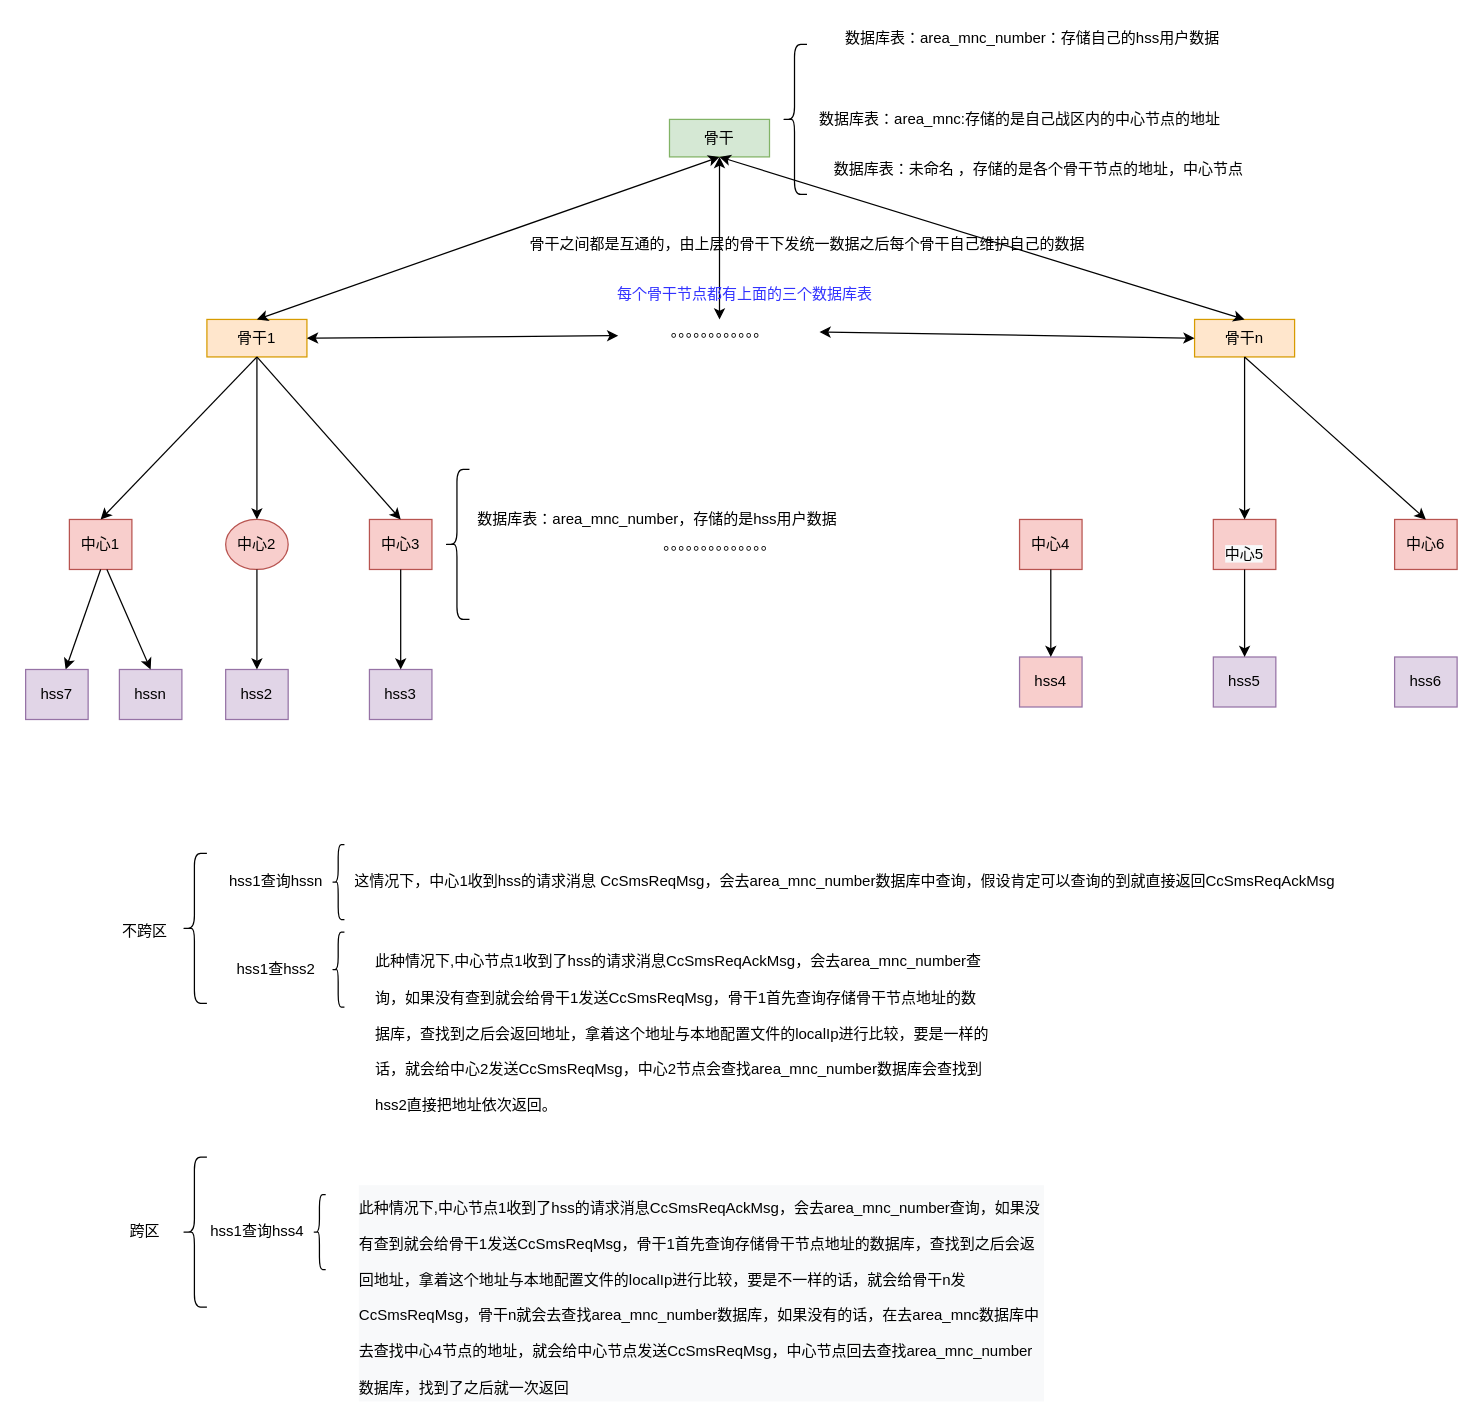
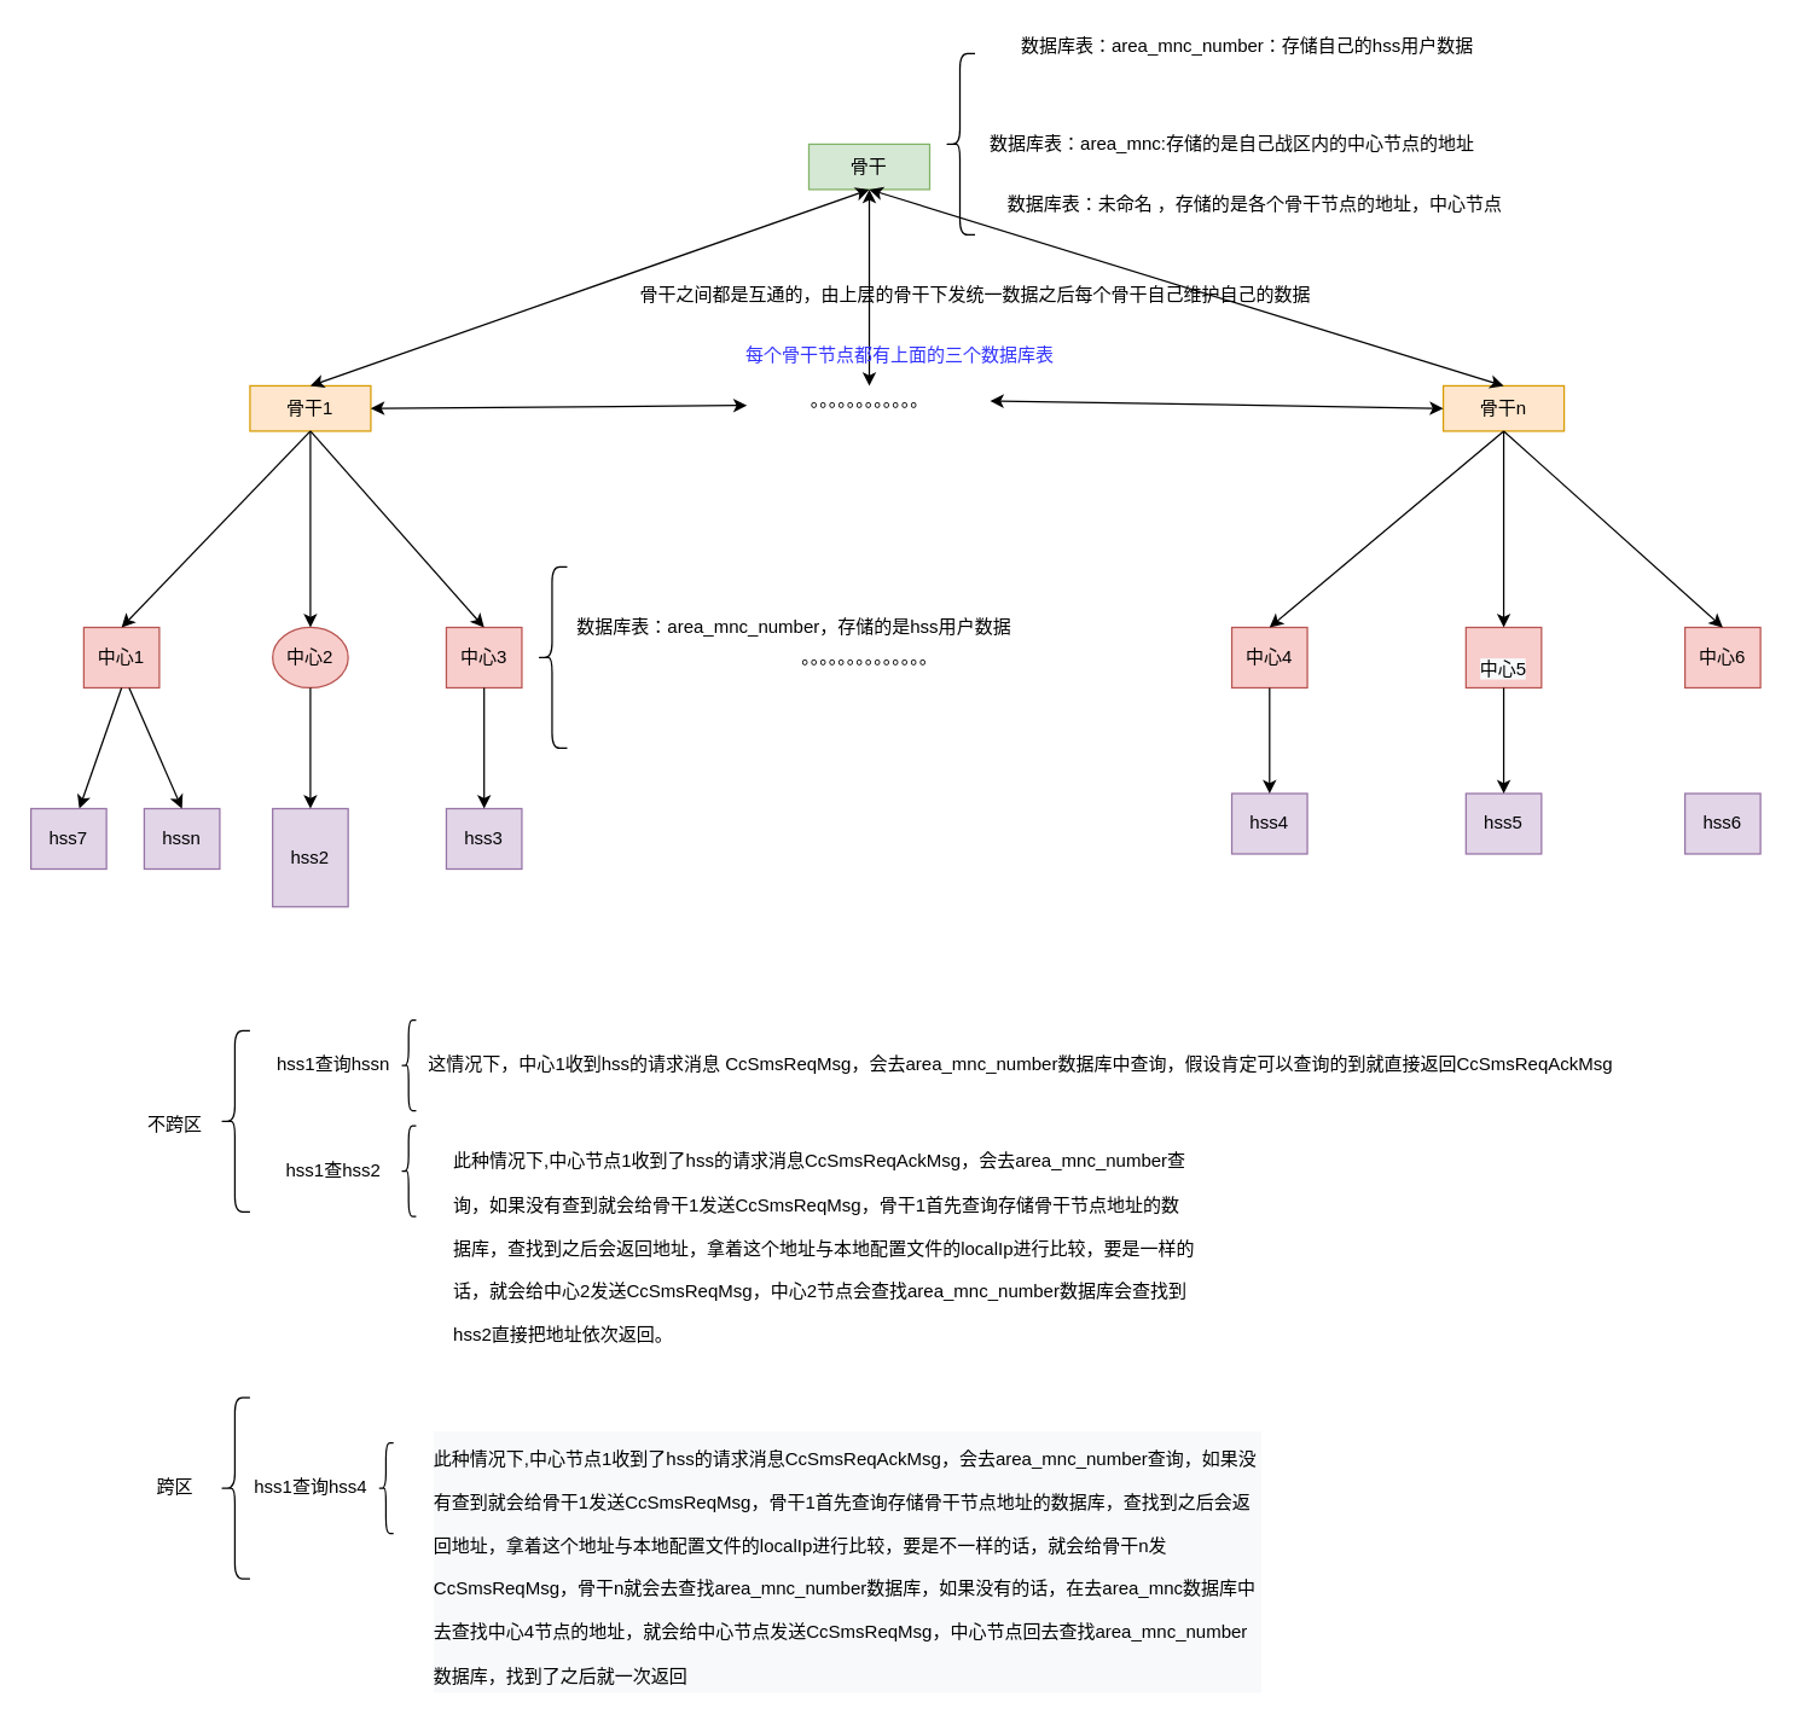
  <mxCell id="0" />
  <mxCell id="1" parent="0" />
  <mxCell id="2" value="骨干" style="rounded=0;whiteSpace=wrap;html=1;fillColor=#d5e8d4;strokeColor=#82b366;" parent="1" vertex="1"><mxGeometry x="535" y="95" width="80" height="30" as="geometry" /></mxCell>
  <mxCell id="3" value="骨干1" style="rounded=0;whiteSpace=wrap;html=1;fillColor=#ffe6cc;strokeColor=#d79b00;" parent="1" vertex="1"><mxGeometry x="165" y="255" width="80" height="30" as="geometry" /></mxCell>
  <mxCell id="4" value="骨干n" style="rounded=0;whiteSpace=wrap;html=1;fillColor=#ffe6cc;strokeColor=#d79b00;" parent="1" vertex="1"><mxGeometry x="955" y="255" width="80" height="30" as="geometry" /></mxCell>
  <mxCell id="5" value="中心2" style="ellipse;whiteSpace=wrap;html=1;fillColor=#f8cecc;strokeColor=#b85450;" parent="1" vertex="1"><mxGeometry x="180" y="415" width="50" height="40" as="geometry" /></mxCell>
  <mxCell id="6" value="中心1" style="rounded=0;whiteSpace=wrap;html=1;fillColor=#f8cecc;strokeColor=#b85450;" parent="1" vertex="1"><mxGeometry x="55" y="415" width="50" height="40" as="geometry" /></mxCell>
  <mxCell id="7" value="中心3" style="rounded=0;whiteSpace=wrap;html=1;fillColor=#f8cecc;strokeColor=#b85450;" parent="1" vertex="1"><mxGeometry x="295" y="415" width="50" height="40" as="geometry" /></mxCell>
  <mxCell id="8" value="中心4" style="rounded=0;whiteSpace=wrap;html=1;fillColor=#f8cecc;strokeColor=#b85450;" parent="1" vertex="1"><mxGeometry x="815" y="415" width="50" height="40" as="geometry" /></mxCell>
  <mxCell id="9" value="&lt;span&gt;中心6&lt;/span&gt;" style="rounded=0;whiteSpace=wrap;html=1;fillColor=#f8cecc;strokeColor=#b85450;" parent="1" vertex="1"><mxGeometry x="1115" y="415" width="50" height="40" as="geometry" /></mxCell>
  <mxCell id="10" value="&lt;br&gt;&lt;span style=&quot;color: rgb(0 , 0 , 0) ; font-family: &amp;#34;helvetica&amp;#34; ; font-size: 12px ; font-style: normal ; font-weight: 400 ; letter-spacing: normal ; text-align: center ; text-indent: 0px ; text-transform: none ; word-spacing: 0px ; background-color: rgb(248 , 249 , 250) ; display: inline ; float: none&quot;&gt;中心5&lt;/span&gt;" style="rounded=0;whiteSpace=wrap;html=1;fillColor=#f8cecc;strokeColor=#b85450;" parent="1" vertex="1"><mxGeometry x="970" y="415" width="50" height="40" as="geometry" /></mxCell>
  <mxCell id="11" value="。。。。。。。。。。。。" style="text;html=1;align=center;verticalAlign=middle;resizable=0;points=[];autosize=1;" parent="1" vertex="1"><mxGeometry x="495" y="255" width="160" height="20" as="geometry" /></mxCell>
  <mxCell id="12" value="" style="endArrow=classic;html=1;exitX=0.5;exitY=1;exitDx=0;exitDy=0;entryX=0.5;entryY=0;entryDx=0;entryDy=0;" parent="1" source="3" target="6" edge="1"><mxGeometry width="50" height="50" relative="1" as="geometry"><mxPoint x="505" y="665" as="sourcePoint" /><mxPoint x="555" y="615" as="targetPoint" /></mxGeometry></mxCell>
  <mxCell id="13" value="" style="endArrow=classic;html=1;entryX=0.5;entryY=0;entryDx=0;entryDy=0;exitX=0.5;exitY=1;exitDx=0;exitDy=0;" parent="1" source="4" target="10" edge="1"><mxGeometry width="50" height="50" relative="1" as="geometry"><mxPoint x="995" y="295" as="sourcePoint" /><mxPoint x="555" y="615" as="targetPoint" /></mxGeometry></mxCell>
  <mxCell id="14" value="" style="endArrow=classic;html=1;exitX=0.5;exitY=1;exitDx=0;exitDy=0;" parent="1" source="6" target="31" edge="1"><mxGeometry width="50" height="50" relative="1" as="geometry"><mxPoint x="995" y="715" as="sourcePoint" /><mxPoint x="25" y="525" as="targetPoint" /></mxGeometry></mxCell>
+ <mxCell id="15" value="" style="endArrow=classic;html=1;exitX=0.5;exitY=1;exitDx=0;exitDy=0;entryX=0.5;entryY=0;entryDx=0;entryDy=0;" parent="1" source="4" target="8" edge="1"><mxGeometry width="50" height="50" relative="1" as="geometry"><mxPoint x="425" y="235" as="sourcePoint" /><mxPoint x="685" y="455" as="targetPoint" /></mxGeometry></mxCell>
  <mxCell id="16" value="" style="endArrow=classic;html=1;entryX=0.5;entryY=0;entryDx=0;entryDy=0;" parent="1" target="9" edge="1"><mxGeometry width="50" height="50" relative="1" as="geometry"><mxPoint x="995" y="285" as="sourcePoint" /><mxPoint x="565" y="625" as="targetPoint" /></mxGeometry></mxCell>
  <mxCell id="17" value="" style="endArrow=classic;html=1;" parent="1" target="5" edge="1"><mxGeometry width="50" height="50" relative="1" as="geometry"><mxPoint x="205" y="285" as="sourcePoint" /><mxPoint x="575" y="635" as="targetPoint" /></mxGeometry></mxCell>
  <mxCell id="18" value="" style="endArrow=classic;html=1;exitX=0.5;exitY=1;exitDx=0;exitDy=0;entryX=0.5;entryY=0;entryDx=0;entryDy=0;" parent="1" source="3" target="7" edge="1"><mxGeometry width="50" height="50" relative="1" as="geometry"><mxPoint x="535" y="695" as="sourcePoint" /><mxPoint x="585" y="645" as="targetPoint" /></mxGeometry></mxCell>
  <mxCell id="19" value="" style="endArrow=classic;startArrow=classic;html=1;entryX=0.5;entryY=0;entryDx=0;entryDy=0;" parent="1" target="3" edge="1"><mxGeometry width="50" height="50" relative="1" as="geometry"><mxPoint x="575" y="125" as="sourcePoint" /><mxPoint x="-35" y="685" as="targetPoint" /></mxGeometry></mxCell>
  <mxCell id="20" value="" style="endArrow=classic;startArrow=classic;html=1;exitX=0;exitY=0.5;exitDx=0;exitDy=0;entryX=1;entryY=0.5;entryDx=0;entryDy=0;entryPerimeter=0;" parent="1" source="4" target="11" edge="1"><mxGeometry width="50" height="50" relative="1" as="geometry"><mxPoint x="-75" y="595" as="sourcePoint" /><mxPoint x="-25" y="545" as="targetPoint" /></mxGeometry></mxCell>
  <mxCell id="21" value="" style="endArrow=classic;startArrow=classic;html=1;exitX=0.5;exitY=1;exitDx=0;exitDy=0;" parent="1" source="2" target="11" edge="1"><mxGeometry width="50" height="50" relative="1" as="geometry"><mxPoint x="105" y="665" as="sourcePoint" /><mxPoint x="155" y="615" as="targetPoint" /></mxGeometry></mxCell>
  <mxCell id="22" value="" style="endArrow=classic;startArrow=classic;html=1;entryX=-0.006;entryY=0.65;entryDx=0;entryDy=0;entryPerimeter=0;exitX=1;exitY=0.5;exitDx=0;exitDy=0;" parent="1" source="3" target="11" edge="1"><mxGeometry width="50" height="50" relative="1" as="geometry"><mxPoint x="-135" y="555" as="sourcePoint" /><mxPoint x="-85" y="505" as="targetPoint" /></mxGeometry></mxCell>
  <mxCell id="23" value="" style="endArrow=classic;startArrow=classic;html=1;entryX=0.5;entryY=0;entryDx=0;entryDy=0;" parent="1" target="4" edge="1"><mxGeometry width="50" height="50" relative="1" as="geometry"><mxPoint x="575" y="125" as="sourcePoint" /><mxPoint x="514.04" y="288" as="targetPoint" /></mxGeometry></mxCell>
  <mxCell id="24" value="骨干之间都是互通的，由上层的骨干下发统一数据之后每个骨干自己维护自己的数据" style="text;html=1;align=center;verticalAlign=middle;resizable=0;points=[];autosize=1;" parent="1" vertex="1"><mxGeometry x="415" y="185" width="460" height="20" as="geometry" /></mxCell>
  <mxCell id="25" value="" style="shape=curlyBracket;whiteSpace=wrap;html=1;rounded=1;" parent="1" vertex="1"><mxGeometry x="625" y="35" width="20" height="120" as="geometry" /></mxCell>
  <mxCell id="26" value="数据库表：area_mnc_number：存储自己的hss用户数据" style="text;html=1;align=center;verticalAlign=middle;resizable=0;points=[];autosize=1;" parent="1" vertex="1"><mxGeometry x="670" y="20" width="310" height="20" as="geometry" /></mxCell>
  <mxCell id="27" value="数据库表：area_mnc:存储的是自己战区内的中心节点的地址" style="text;html=1;align=center;verticalAlign=middle;resizable=0;points=[];autosize=1;" parent="1" vertex="1"><mxGeometry x="645" y="85" width="340" height="20" as="geometry" /></mxCell>
  <mxCell id="28" value="数据库表：未命名 ，存储的是各个骨干节点的地址，中心节点" style="text;html=1;align=center;verticalAlign=middle;resizable=0;points=[];autosize=1;" parent="1" vertex="1"><mxGeometry x="645" y="125" width="370" height="20" as="geometry" /></mxCell>
  <mxCell id="29" value="&lt;font color=&quot;#3333ff&quot;&gt;每个骨干节点都有上面的三个数据库表&lt;/font&gt;" style="text;html=1;align=center;verticalAlign=middle;resizable=0;points=[];autosize=1;" parent="1" vertex="1"><mxGeometry x="485" y="225" width="220" height="20" as="geometry" /></mxCell>
  <mxCell id="30" value="。。。。。。。。。。。。。。" style="text;html=1;align=center;verticalAlign=middle;resizable=0;points=[];autosize=1;" parent="1" vertex="1"><mxGeometry x="485" y="425" width="180" height="20" as="geometry" /></mxCell>
  <mxCell id="31" value="hss7" style="rounded=0;whiteSpace=wrap;html=1;fillColor=#e1d5e7;strokeColor=#9673a6;" parent="1" vertex="1"><mxGeometry x="20" y="535" width="50" height="40" as="geometry" /></mxCell>
- <mxCell id="32" value="hss2" style="rounded=0;whiteSpace=wrap;html=1;fillColor=#e1d5e7;strokeColor=#9673a6;" parent="1" vertex="1"><mxGeometry x="180" y="535" width="50" height="40" as="geometry" /></mxCell>
+ <mxCell id="32" value="hss2" style="rounded=0;whiteSpace=wrap;html=1;fillColor=#e1d5e7;strokeColor=#9673a6;" parent="1" vertex="1"><mxGeometry x="180" y="535" width="50" height="65" as="geometry" /></mxCell>
  <mxCell id="33" value="hss3" style="rounded=0;whiteSpace=wrap;html=1;fillColor=#e1d5e7;strokeColor=#9673a6;" parent="1" vertex="1"><mxGeometry x="295" y="535" width="50" height="40" as="geometry" /></mxCell>
  <mxCell id="34" value="" style="endArrow=classic;html=1;exitX=0.5;exitY=1;exitDx=0;exitDy=0;entryX=0.5;entryY=0;entryDx=0;entryDy=0;" parent="1" source="5" target="32" edge="1"><mxGeometry width="50" height="50" relative="1" as="geometry"><mxPoint x="90" y="465" as="sourcePoint" /><mxPoint x="90" y="535" as="targetPoint" /><Array as="points"><mxPoint x="205" y="495" /></Array></mxGeometry></mxCell>
  <mxCell id="35" value="" style="endArrow=classic;html=1;exitX=0.5;exitY=1;exitDx=0;exitDy=0;" parent="1" source="7" target="33" edge="1"><mxGeometry width="50" height="50" relative="1" as="geometry"><mxPoint x="215" y="465" as="sourcePoint" /><mxPoint x="215" y="535" as="targetPoint" /><Array as="points" /></mxGeometry></mxCell>
- <mxCell id="36" value="hss4" style="rounded=0;whiteSpace=wrap;html=1;fillColor=#f8cecc;strokeColor=#9673a6;" parent="1" vertex="1"><mxGeometry x="815" y="525" width="50" height="40" as="geometry" /></mxCell>
+ <mxCell id="36" value="hss4" style="rounded=0;whiteSpace=wrap;html=1;fillColor=#e1d5e7;strokeColor=#9673a6;" parent="1" vertex="1"><mxGeometry x="815" y="525" width="50" height="40" as="geometry" /></mxCell>
  <mxCell id="37" value="hss5" style="rounded=0;whiteSpace=wrap;html=1;fillColor=#e1d5e7;strokeColor=#9673a6;" parent="1" vertex="1"><mxGeometry x="970" y="525" width="50" height="40" as="geometry" /></mxCell>
  <mxCell id="38" value="hss6" style="rounded=0;whiteSpace=wrap;html=1;fillColor=#e1d5e7;strokeColor=#9673a6;" parent="1" vertex="1"><mxGeometry x="1115" y="525" width="50" height="40" as="geometry" /></mxCell>
  <mxCell id="39" value="" style="endArrow=classic;html=1;exitX=0.5;exitY=1;exitDx=0;exitDy=0;entryX=0.5;entryY=0;entryDx=0;entryDy=0;" parent="1" source="10" target="37" edge="1"><mxGeometry width="50" height="50" relative="1" as="geometry"><mxPoint x="225" y="475" as="sourcePoint" /><mxPoint x="225" y="545" as="targetPoint" /><Array as="points" /></mxGeometry></mxCell>
  <mxCell id="40" value="" style="endArrow=classic;html=1;exitX=0.5;exitY=1;exitDx=0;exitDy=0;entryX=0.5;entryY=0;entryDx=0;entryDy=0;" parent="1" source="8" target="36" edge="1"><mxGeometry width="50" height="50" relative="1" as="geometry"><mxPoint x="235" y="485" as="sourcePoint" /><mxPoint x="235" y="555" as="targetPoint" /><Array as="points" /></mxGeometry></mxCell>
  <mxCell id="41" value="" style="shape=curlyBracket;whiteSpace=wrap;html=1;rounded=1;size=0.5;" parent="1" vertex="1"><mxGeometry x="355" y="375" width="20" height="120" as="geometry" /></mxCell>
  <mxCell id="42" value="数据库表：area_mnc_number，存储的是hss用户数据" style="text;html=1;align=center;verticalAlign=middle;resizable=0;points=[];autosize=1;" parent="1" vertex="1"><mxGeometry x="375" y="405" width="300" height="20" as="geometry" /></mxCell>
  <mxCell id="43" value="hssn" style="rounded=0;whiteSpace=wrap;html=1;fillColor=#e1d5e7;strokeColor=#9673a6;" parent="1" vertex="1"><mxGeometry x="95" y="535" width="50" height="40" as="geometry" /></mxCell>
  <mxCell id="44" value="" style="endArrow=classic;html=1;entryX=0.5;entryY=0;entryDx=0;entryDy=0;" parent="1" target="43" edge="1"><mxGeometry width="50" height="50" relative="1" as="geometry"><mxPoint x="85" y="455" as="sourcePoint" /><mxPoint x="62" y="545" as="targetPoint" /></mxGeometry></mxCell>
  <mxCell id="45" value="" style="shape=curlyBracket;whiteSpace=wrap;html=1;rounded=1;" parent="1" vertex="1"><mxGeometry x="145" y="682" width="20" height="120" as="geometry" /></mxCell>
  <mxCell id="46" value="不跨区" style="text;html=1;align=center;verticalAlign=middle;resizable=0;points=[];autosize=1;" parent="1" vertex="1"><mxGeometry x="90" y="735" width="50" height="20" as="geometry" /></mxCell>
  <mxCell id="47" value="" style="shape=curlyBracket;whiteSpace=wrap;html=1;rounded=1;" parent="1" vertex="1"><mxGeometry x="265" y="675" width="10" height="60" as="geometry" /></mxCell>
  <mxCell id="48" value="hss1查询hssn" style="text;html=1;align=center;verticalAlign=middle;resizable=0;points=[];autosize=1;" parent="1" vertex="1"><mxGeometry x="175" y="695" width="90" height="20" as="geometry" /></mxCell>
  <mxCell id="49" value="这情况下，中心1收到hss的请求消息 CcSmsReqMsg，会去area_mnc_number数据库中查询，假设肯定可以查询的到就直接返回CcSmsReqAckMsg" style="text;html=1;align=center;verticalAlign=middle;resizable=0;points=[];autosize=1;" parent="1" vertex="1"><mxGeometry x="275" y="695" width="800" height="20" as="geometry" /></mxCell>
  <mxCell id="50" value="" style="shape=curlyBracket;whiteSpace=wrap;html=1;rounded=1;" parent="1" vertex="1"><mxGeometry x="265" y="745" width="10" height="60" as="geometry" /></mxCell>
  <mxCell id="51" value="hss1查hss2" style="text;html=1;align=center;verticalAlign=middle;resizable=0;points=[];autosize=1;" parent="1" vertex="1"><mxGeometry x="180" y="765" width="80" height="20" as="geometry" /></mxCell>
  <mxCell id="52" value="&lt;h1&gt;&lt;span style=&quot;font-size: 12px ; font-weight: 400 ; text-align: center&quot;&gt;此种情况下,中心节点1收到了hss的请求消息CcSmsReqAckMsg，会去area_mnc_number查询，如果没有查到就会给骨干1发送CcSmsReqMsg，骨干1首先查询存储骨干节点地址的数据库，查找到之后会返回地址，拿着这个地址与本地配置文件的localIp进行比较，要是一样的话，就会给中心2发送CcSmsReqMsg，中心2节点会查找area_mnc_number数据库会查找到hss2直接把地址依次返回。&lt;/span&gt;&lt;br&gt;&lt;/h1&gt;" style="text;html=1;strokeColor=none;fillColor=none;spacing=5;spacingTop=-20;whiteSpace=wrap;overflow=hidden;rounded=0;" parent="1" vertex="1"><mxGeometry x="295" y="745" width="500" height="150" as="geometry" /></mxCell>
  <mxCell id="53" value="" style="shape=curlyBracket;whiteSpace=wrap;html=1;rounded=1;" parent="1" vertex="1"><mxGeometry x="145" y="925" width="20" height="120" as="geometry" /></mxCell>
  <mxCell id="54" value="跨区" style="text;html=1;align=center;verticalAlign=middle;resizable=0;points=[];autosize=1;" parent="1" vertex="1"><mxGeometry x="95" y="975" width="40" height="20" as="geometry" /></mxCell>
  <mxCell id="55" value="hss1查询hss4" style="text;html=1;align=center;verticalAlign=middle;resizable=0;points=[];autosize=1;" parent="1" vertex="1"><mxGeometry x="160" y="975" width="90" height="20" as="geometry" /></mxCell>
  <mxCell id="56" value="" style="shape=curlyBracket;whiteSpace=wrap;html=1;rounded=1;" parent="1" vertex="1"><mxGeometry x="250" y="955" width="10" height="60" as="geometry" /></mxCell>
  <mxCell id="57" value="&lt;h1 style=&quot;color: rgb(0 , 0 , 0) ; font-family: &amp;#34;helvetica&amp;#34; ; font-style: normal ; letter-spacing: normal ; text-align: left ; text-indent: 0px ; text-transform: none ; word-spacing: 0px ; background-color: rgb(248 , 249 , 250)&quot;&gt;&lt;span style=&quot;font-size: 12px ; font-weight: 400 ; text-align: center&quot;&gt;此种情况下,中心节点1收到了hss的请求消息CcSmsReqAckMsg，会去area_mnc_number查询，如果没有查到就会给骨干1发送CcSmsReqMsg，骨干1首先查询存储骨干节点地址的数据库，查找到之后会返回地址，拿着这个地址与本地配置文件的localIp进行比较，要是不一样的话，就会给骨干n发CcSmsReqMsg，骨干n就会去查找area_mnc_number数据库，如果没有的话，在去area_mnc数据库中去查找中心4节点的地址，就会给中心节点发送CcSmsReqMsg，中心节点回去查找area_mnc_number数据库，找到了之后就一次返回&lt;/span&gt;&lt;/h1&gt;" style="text;whiteSpace=wrap;html=1;" parent="1" vertex="1"><mxGeometry x="285" y="925" width="550" height="140" as="geometry" /></mxCell>
